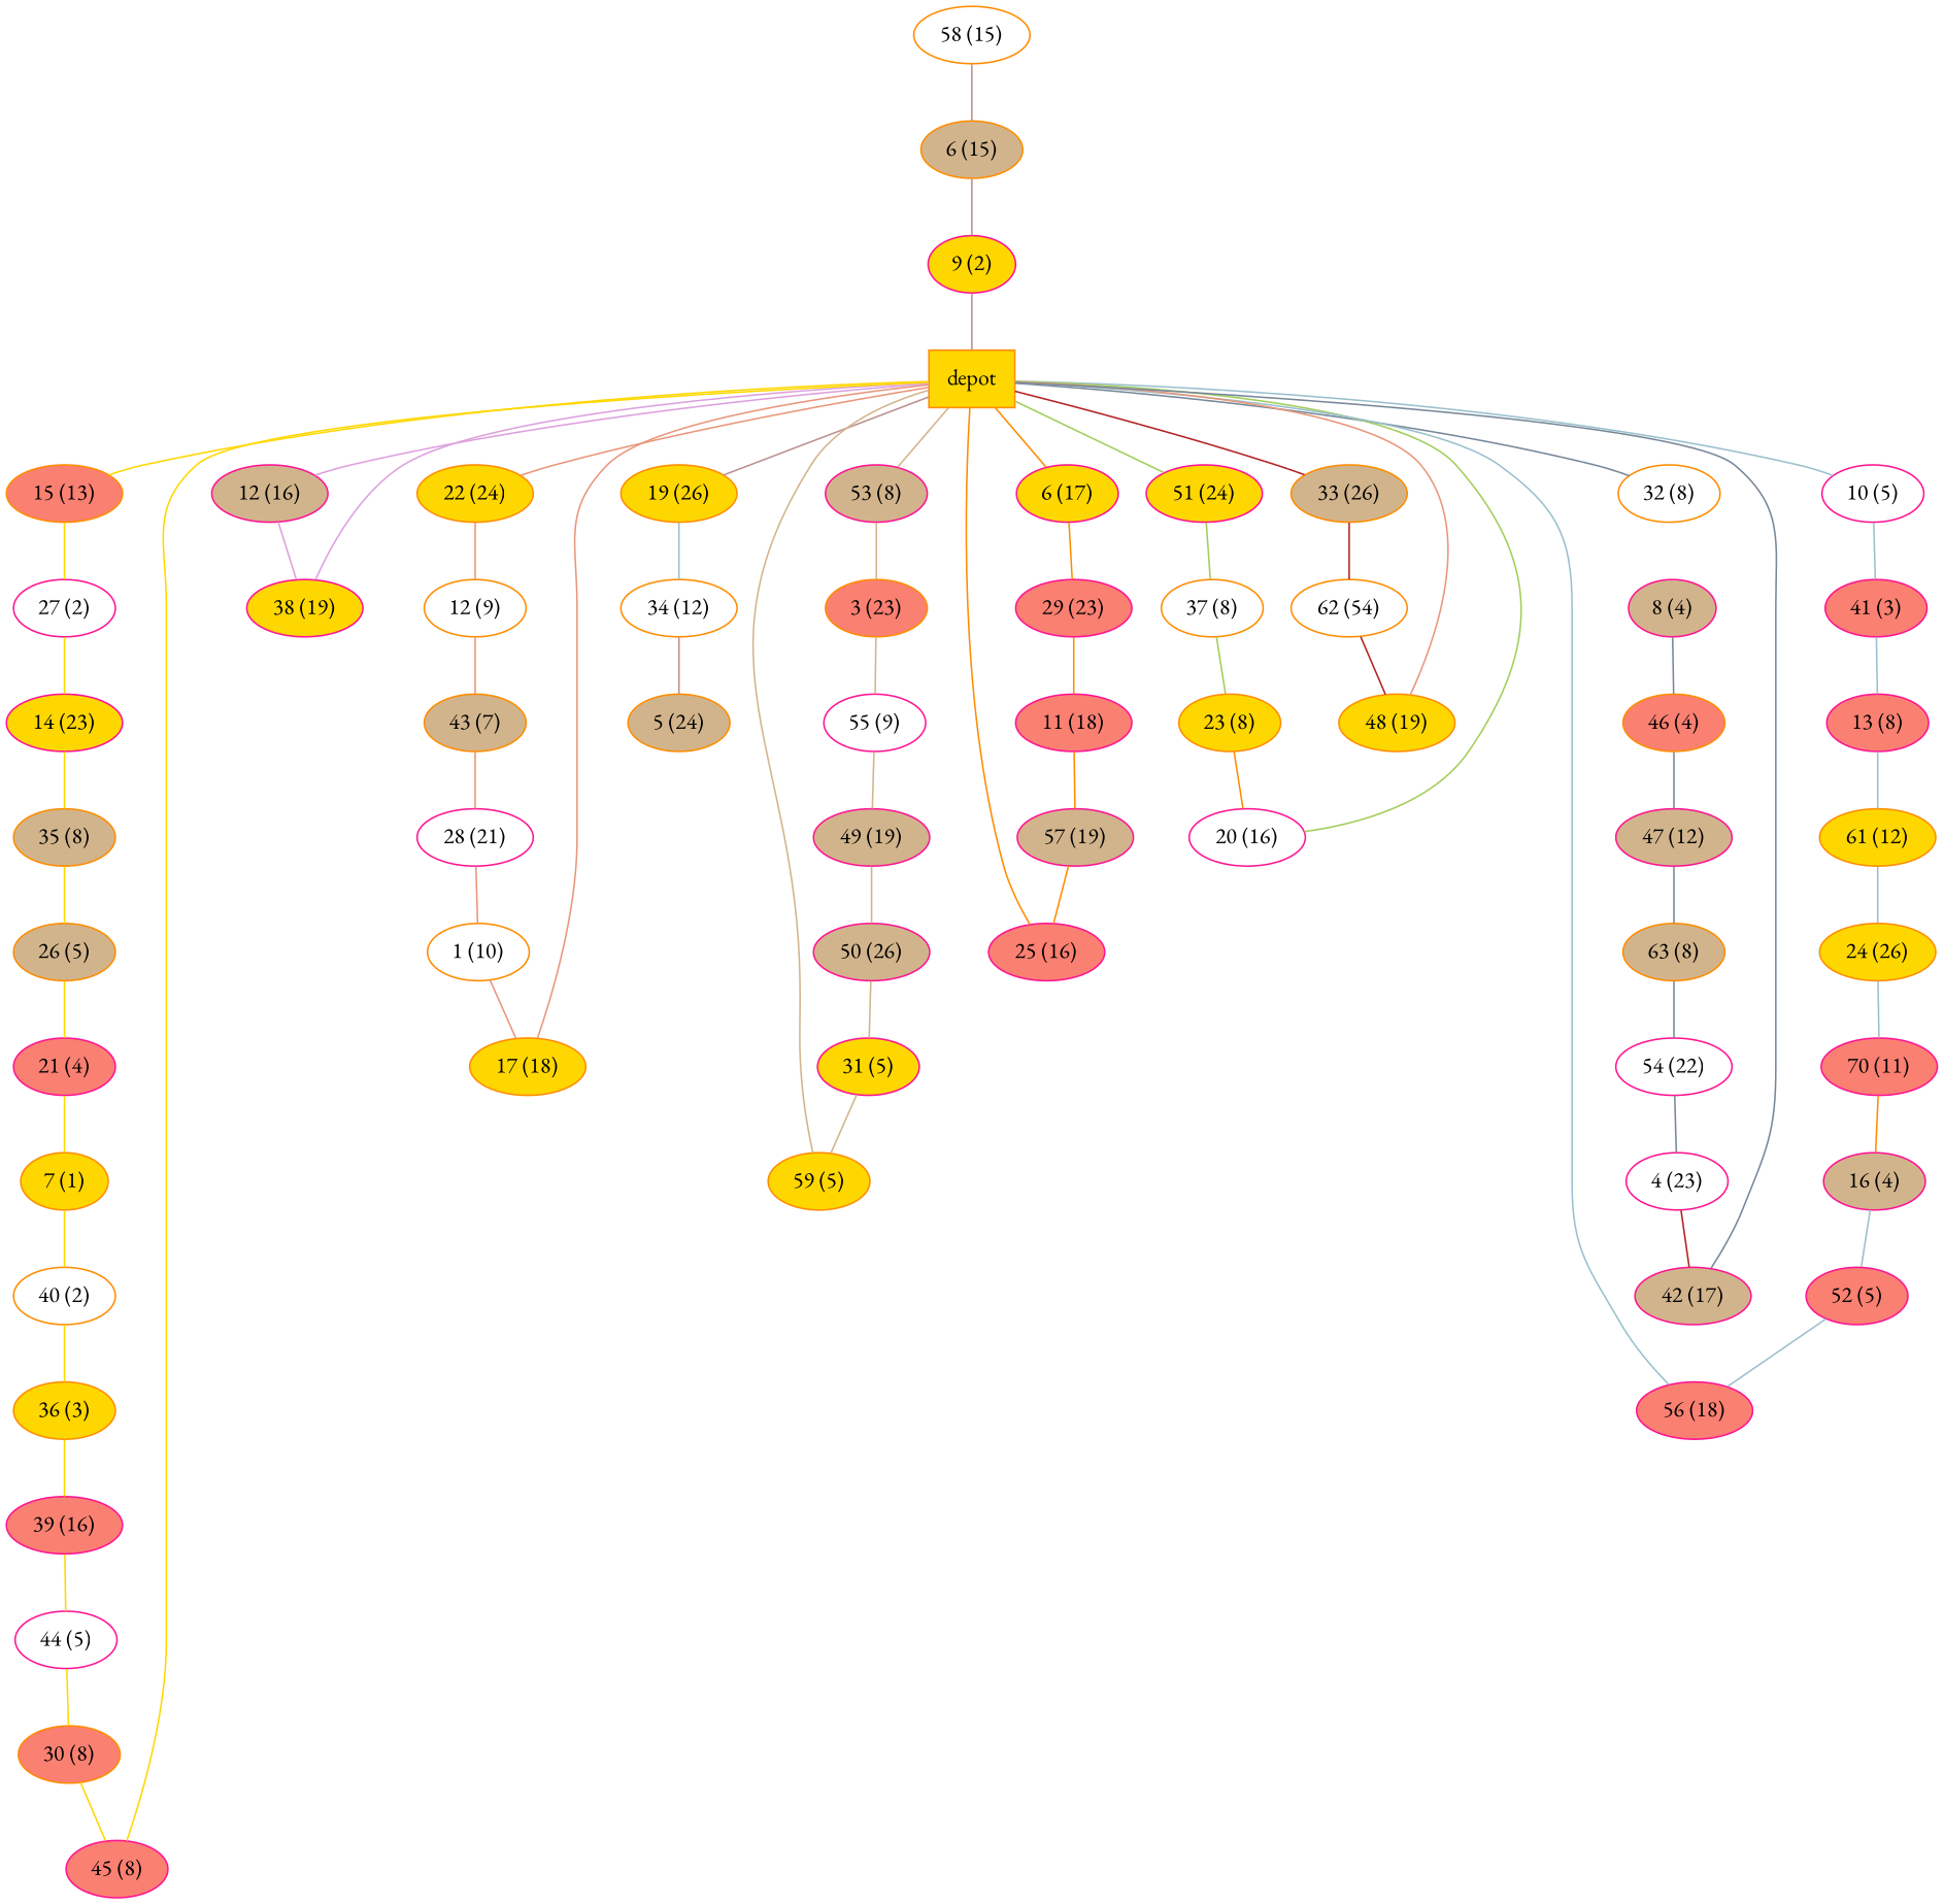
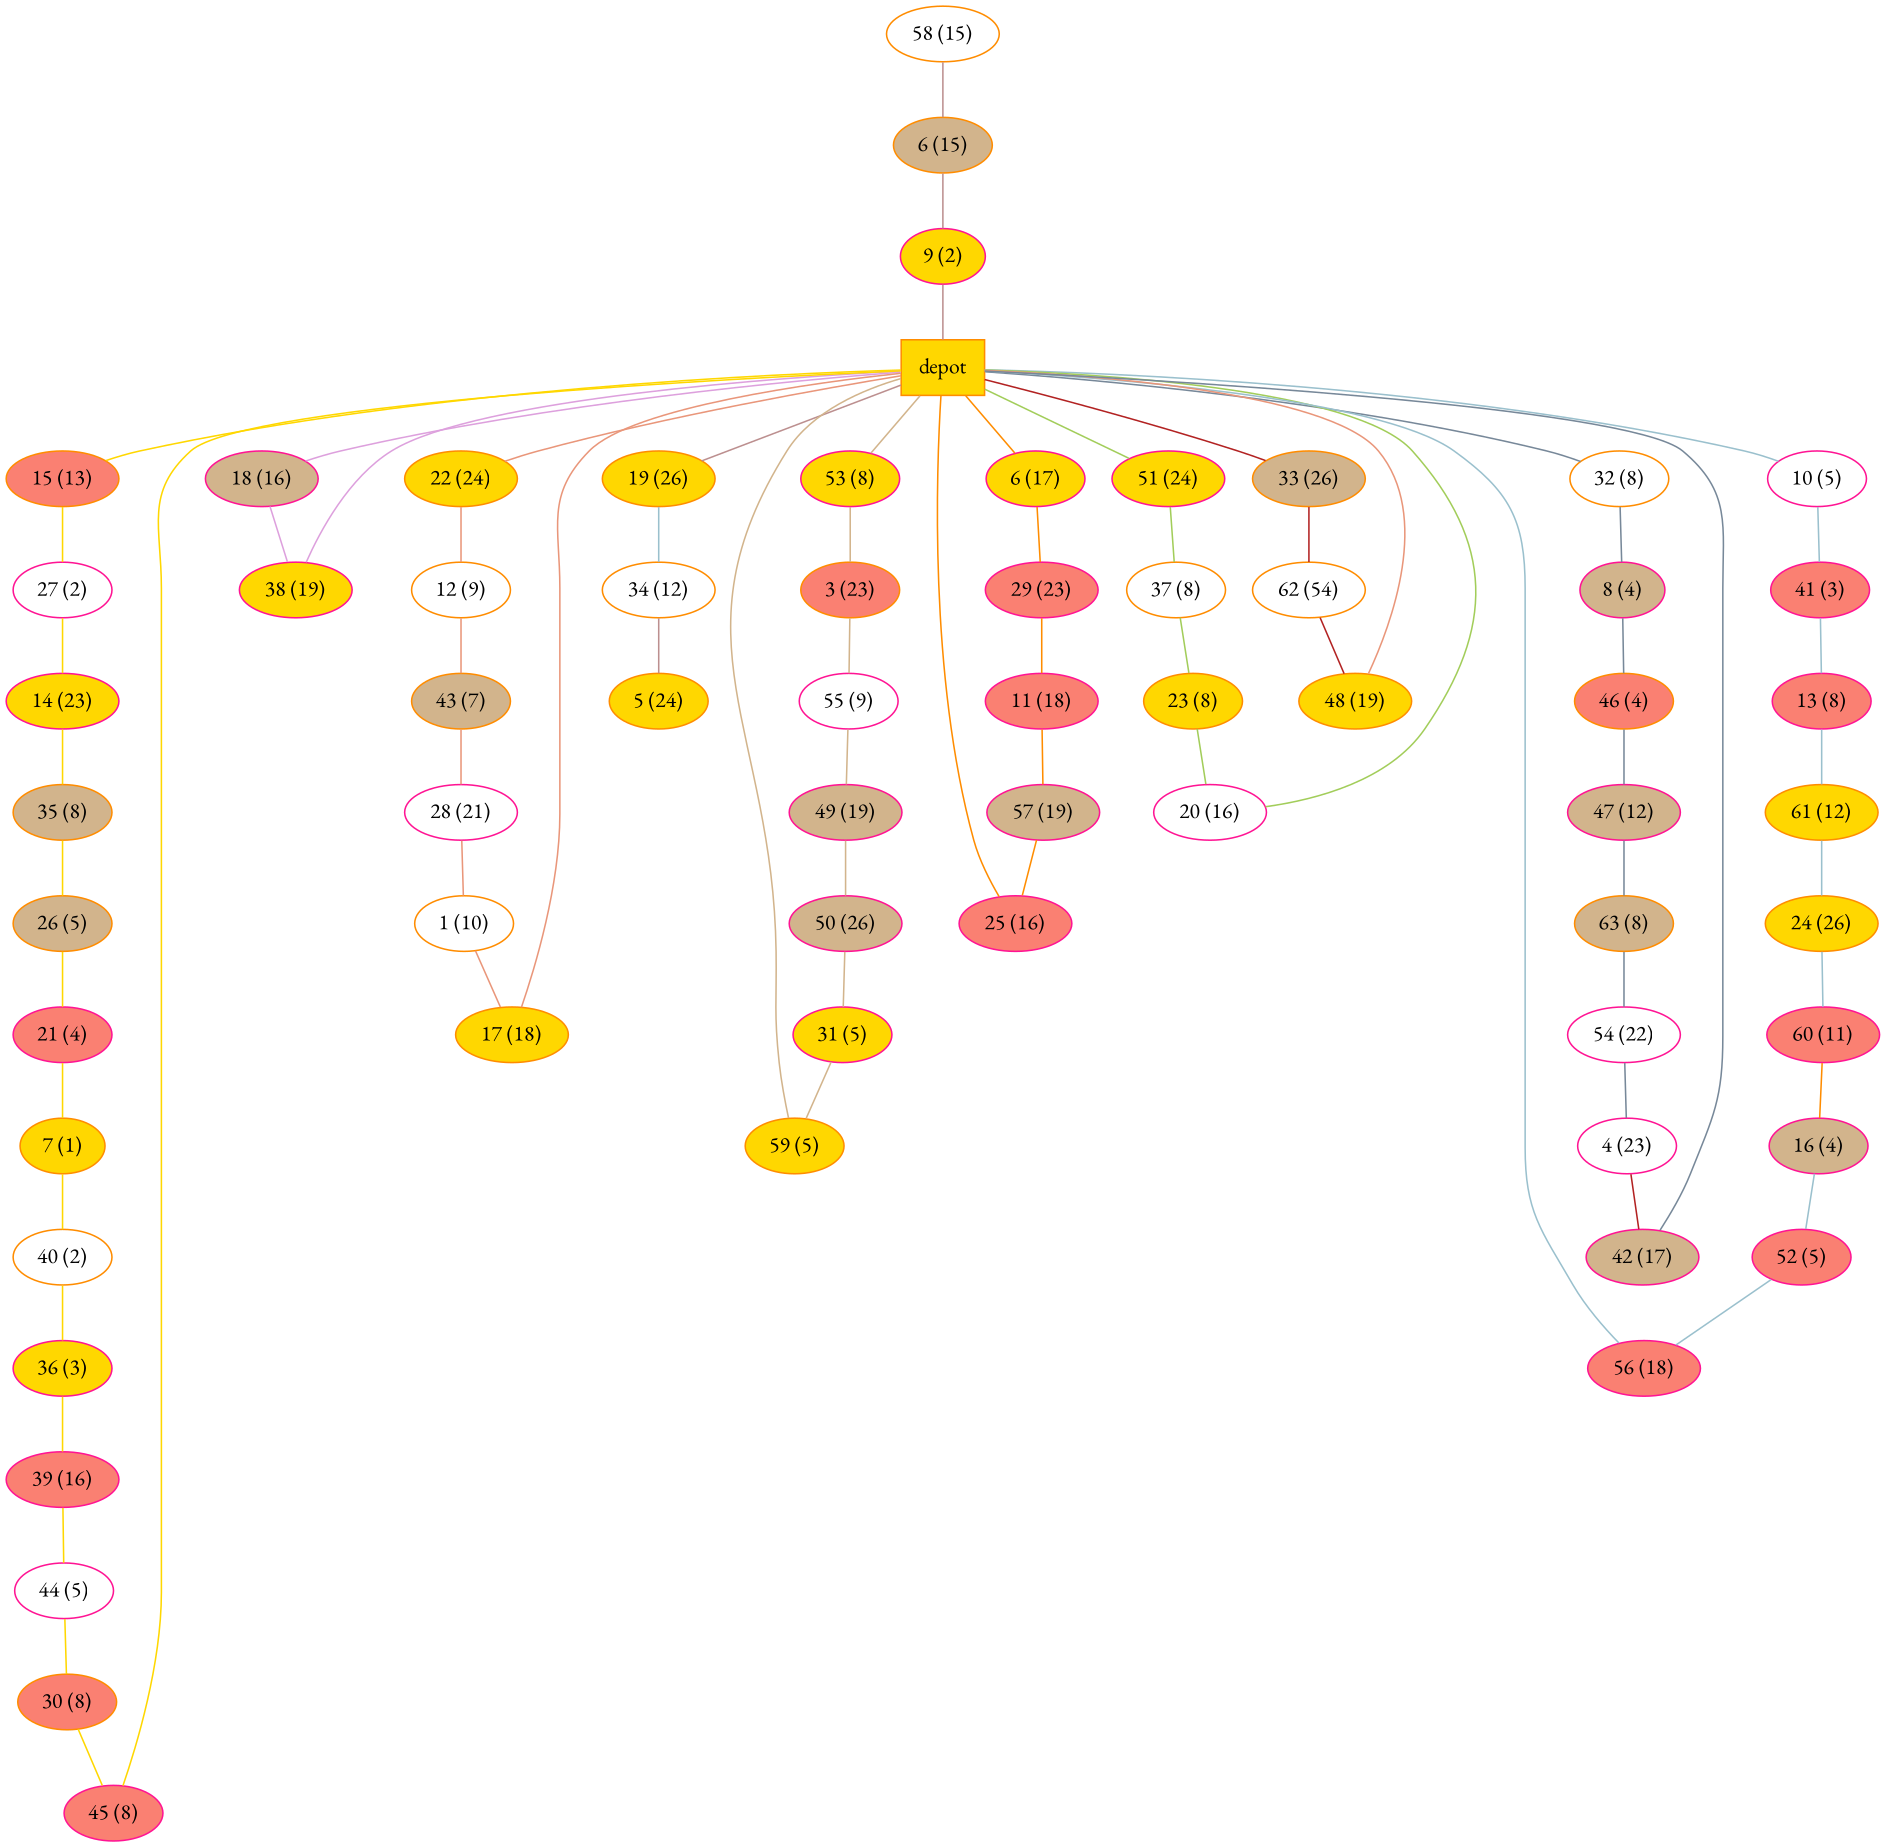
  graph {
    fontname="EB Garamond"
    node [color=deeppink fillcolor=gold fontname="EB Garamond" shape=ellipse style=filled]
    edge [color=gold fontname="EB Garamond"]
    n1 [color=darkorange label=depot shape=box]
    n2 [color=darkorange label="22 (24)"]
    n3 [color=darkorange fillcolor=salmon label="15 (13)"]
-   n4 [fillcolor=tan label="12 (16)"]
-   n5 [fillcolor=tan label="53 (8)"]
+   n4 [fillcolor=tan label="18 (16)"]
+   n5 [label="53 (8)"]
    n6 [label="6 (17)"]
    n7 [color=darkorange label="19 (26)"]
    n8 [label="51 (24)"]
    n9 [fillcolor=white label="10 (5)"]
    n10 [color=darkorange fillcolor=tan label="33 (26)"]
    n11 [color=darkorange fillcolor=white label="32 (8)"]
    n12 [color=darkorange fillcolor=white label="12 (9)"]
    n13 [fillcolor=white label="27 (2)"]
    n14 [label="38 (19)"]
    n15 [color=darkorange fillcolor=salmon label="3 (23)"]
    n16 [fillcolor=salmon label="29 (23)"]
    n17 [color=darkorange fillcolor=white label="34 (12)"]
    n18 [color=darkorange fillcolor=white label="37 (8)"]
    n19 [fillcolor=salmon label="41 (3)"]
    n20 [color=darkorange fillcolor=white label="62 (54)"]
    n21 [fillcolor=tan label="8 (4)"]
    n22 [color=darkorange fillcolor=tan label="43 (7)"]
    n23 [fillcolor=white label="28 (21)"]
    n24 [color=darkorange fillcolor=white label="1 (10)"]
    n25 [color=darkorange label="17 (18)"]
    n26 [label="14 (23)"]
    n27 [color=darkorange fillcolor=tan label="35 (8)"]
    n28 [color=darkorange fillcolor=tan label="26 (5)"]
    n29 [fillcolor=salmon label="21 (4)"]
    n30 [color=darkorange label="7 (1)"]
    n31 [color=darkorange fillcolor=white label="40 (2)"]
-   n32 [color=darkorange label="36 (3)"]
+   n32 [label="36 (3)"]
    n33 [fillcolor=salmon label="39 (16)"]
    n34 [fillcolor=white label="44 (5)"]
    n35 [color=darkorange fillcolor=salmon label="30 (8)"]
    n36 [fillcolor=salmon label="45 (8)"]
    n37 [fillcolor=white label="55 (9)"]
    n38 [fillcolor=tan label="49 (19)"]
    n39 [fillcolor=tan label="50 (26)"]
    n40 [label="31 (5)"]
    n41 [color=darkorange label="59 (5)"]
    n42 [fillcolor=salmon label="11 (18)"]
    n43 [fillcolor=tan label="57 (19)"]
    n44 [fillcolor=salmon label="25 (16)"]
-   n45 [color=darkorange fillcolor=tan label="5 (24)"]
+   n45 [color=darkorange label="5 (24)"]
    n46 [color=darkorange fillcolor=white label="58 (15)"]
    n47 [color=darkorange fillcolor=tan label="6 (15)"]
    n48 [label="9 (2)"]
    n49 [color=darkorange label="23 (8)"]
    n50 [fillcolor=white label="20 (16)"]
    n51 [fillcolor=salmon label="13 (8)"]
    n52 [color=darkorange label="61 (12)"]
    n53 [color=darkorange label="24 (26)"]
-   n54 [fillcolor=salmon label="70 (11)"]
+   n54 [fillcolor=salmon label="60 (11)"]
    n55 [fillcolor=tan label="16 (4)"]
    n56 [fillcolor=salmon label="52 (5)"]
    n57 [fillcolor=salmon label="56 (18)"]
    n58 [color=darkorange label="48 (19)"]
    n59 [color=darkorange fillcolor=salmon label="46 (4)"]
    n60 [fillcolor=tan label="47 (12)"]
    n61 [color=darkorange fillcolor=tan label="63 (8)"]
    n62 [fillcolor=white label="54 (22)"]
    n63 [fillcolor=white label="4 (23)"]
    n64 [fillcolor=tan label="42 (17)"]
    n1 -- n2 [color=darksalmon]
    n1 -- n3
    n1 -- n4 [color=plum]
    n1 -- n5 [color=tan]
    n1 -- n6 [color=darkorange]
    n1 -- n7 [color=rosybrown]
    n1 -- n8 [color=darkolivegreen3]
    n1 -- n9 [color=lightblue3]
    n1 -- n10 [color=firebrick]
    n1 -- n11 [color=lightslategray]
    n2 -- n12 [color=darksalmon]
    n3 -- n13
    n4 -- n14 [color=plum]
    n5 -- n15 [color=tan]
    n6 -- n16 [color=darkorange]
    n7 -- n17 [color=lightblue3]
    n8 -- n18 [color=darkolivegreen3]
    n9 -- n19 [color=lightblue3]
    n10 -- n20 [color=firebrick]
+   n11 -- n21 [color=lightslategray]
    n12 -- n22 [color=darksalmon]
    n13 -- n26
    n14 -- n1 [color=plum]
    n15 -- n37 [color=tan]
    n16 -- n42 [color=darkorange]
    n17 -- n45 [color=rosybrown]
    n18 -- n49 [color=darkolivegreen3]
    n19 -- n51 [color=lightblue3]
    n20 -- n58 [color=firebrick]
    n21 -- n59 [color=lightslategray]
    n22 -- n23 [color=darksalmon]
    n23 -- n24 [color=darksalmon]
    n24 -- n25 [color=darksalmon]
    n25 -- n1 [color=darksalmon]
    n26 -- n27
    n27 -- n28
    n28 -- n29
    n29 -- n30
    n30 -- n31
    n31 -- n32
    n32 -- n33
    n33 -- n34
    n34 -- n35
    n35 -- n36
    n36 -- n1
    n37 -- n38 [color=tan]
    n38 -- n39 [color=tan]
    n39 -- n40 [color=tan]
    n40 -- n41 [color=tan]
    n41 -- n1 [color=tan]
    n42 -- n43 [color=darkorange]
    n43 -- n44 [color=darkorange]
    n44 -- n1 [color=darkorange]
    n46 -- n47 [color=rosybrown]
    n47 -- n48 [color=rosybrown]
    n48 -- n1 [color=rosybrown]
-   n49 -- n50 [color=darkorange]
+   n49 -- n50 [color=darkolivegreen3]
    n50 -- n1 [color=darkolivegreen3]
    n51 -- n52 [color=lightblue3]
    n52 -- n53 [color=lightblue3]
    n53 -- n54 [color=lightblue3]
    n54 -- n55 [color=darkorange]
    n55 -- n56 [color=lightblue3]
    n56 -- n57 [color=lightblue3]
    n57 -- n1 [color=lightblue3]
    n58 -- n1 [color=darksalmon]
    n59 -- n60 [color=lightslategray]
    n60 -- n61 [color=lightslategray]
    n61 -- n62 [color=lightslategray]
    n62 -- n63 [color=lightslategray]
    n63 -- n64 [color=firebrick]
    n64 -- n1 [color=lightslategray]
  }
